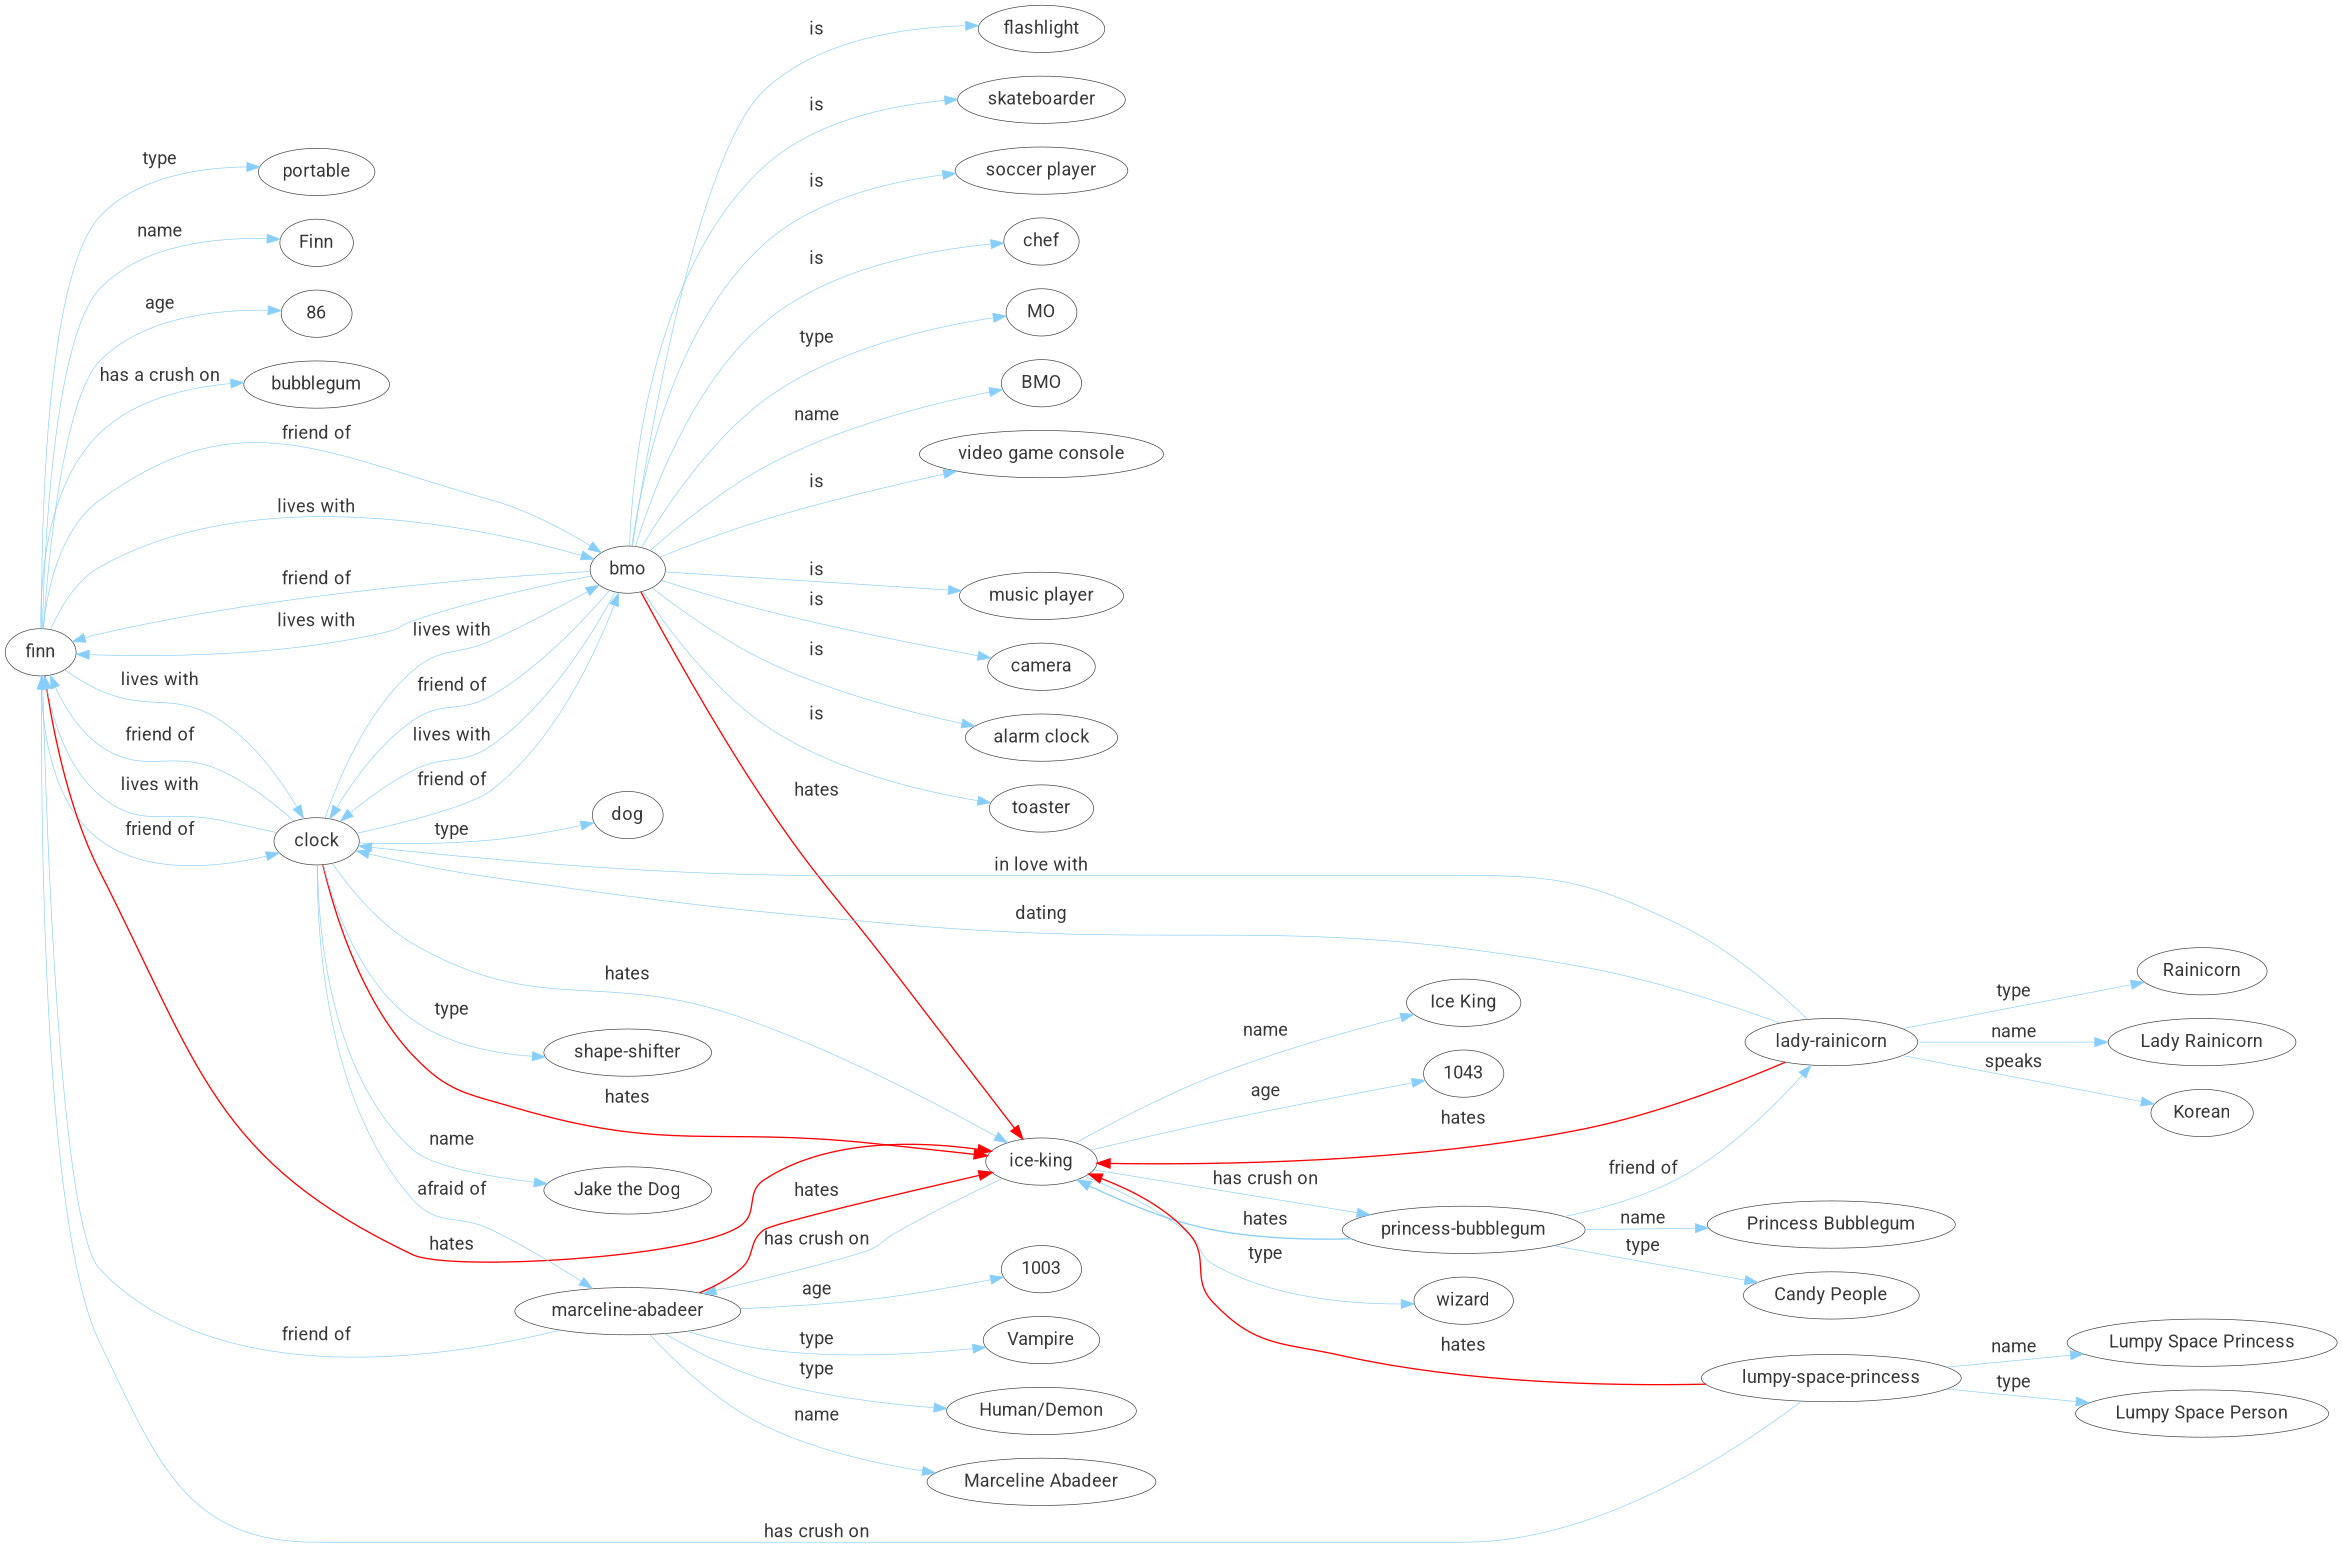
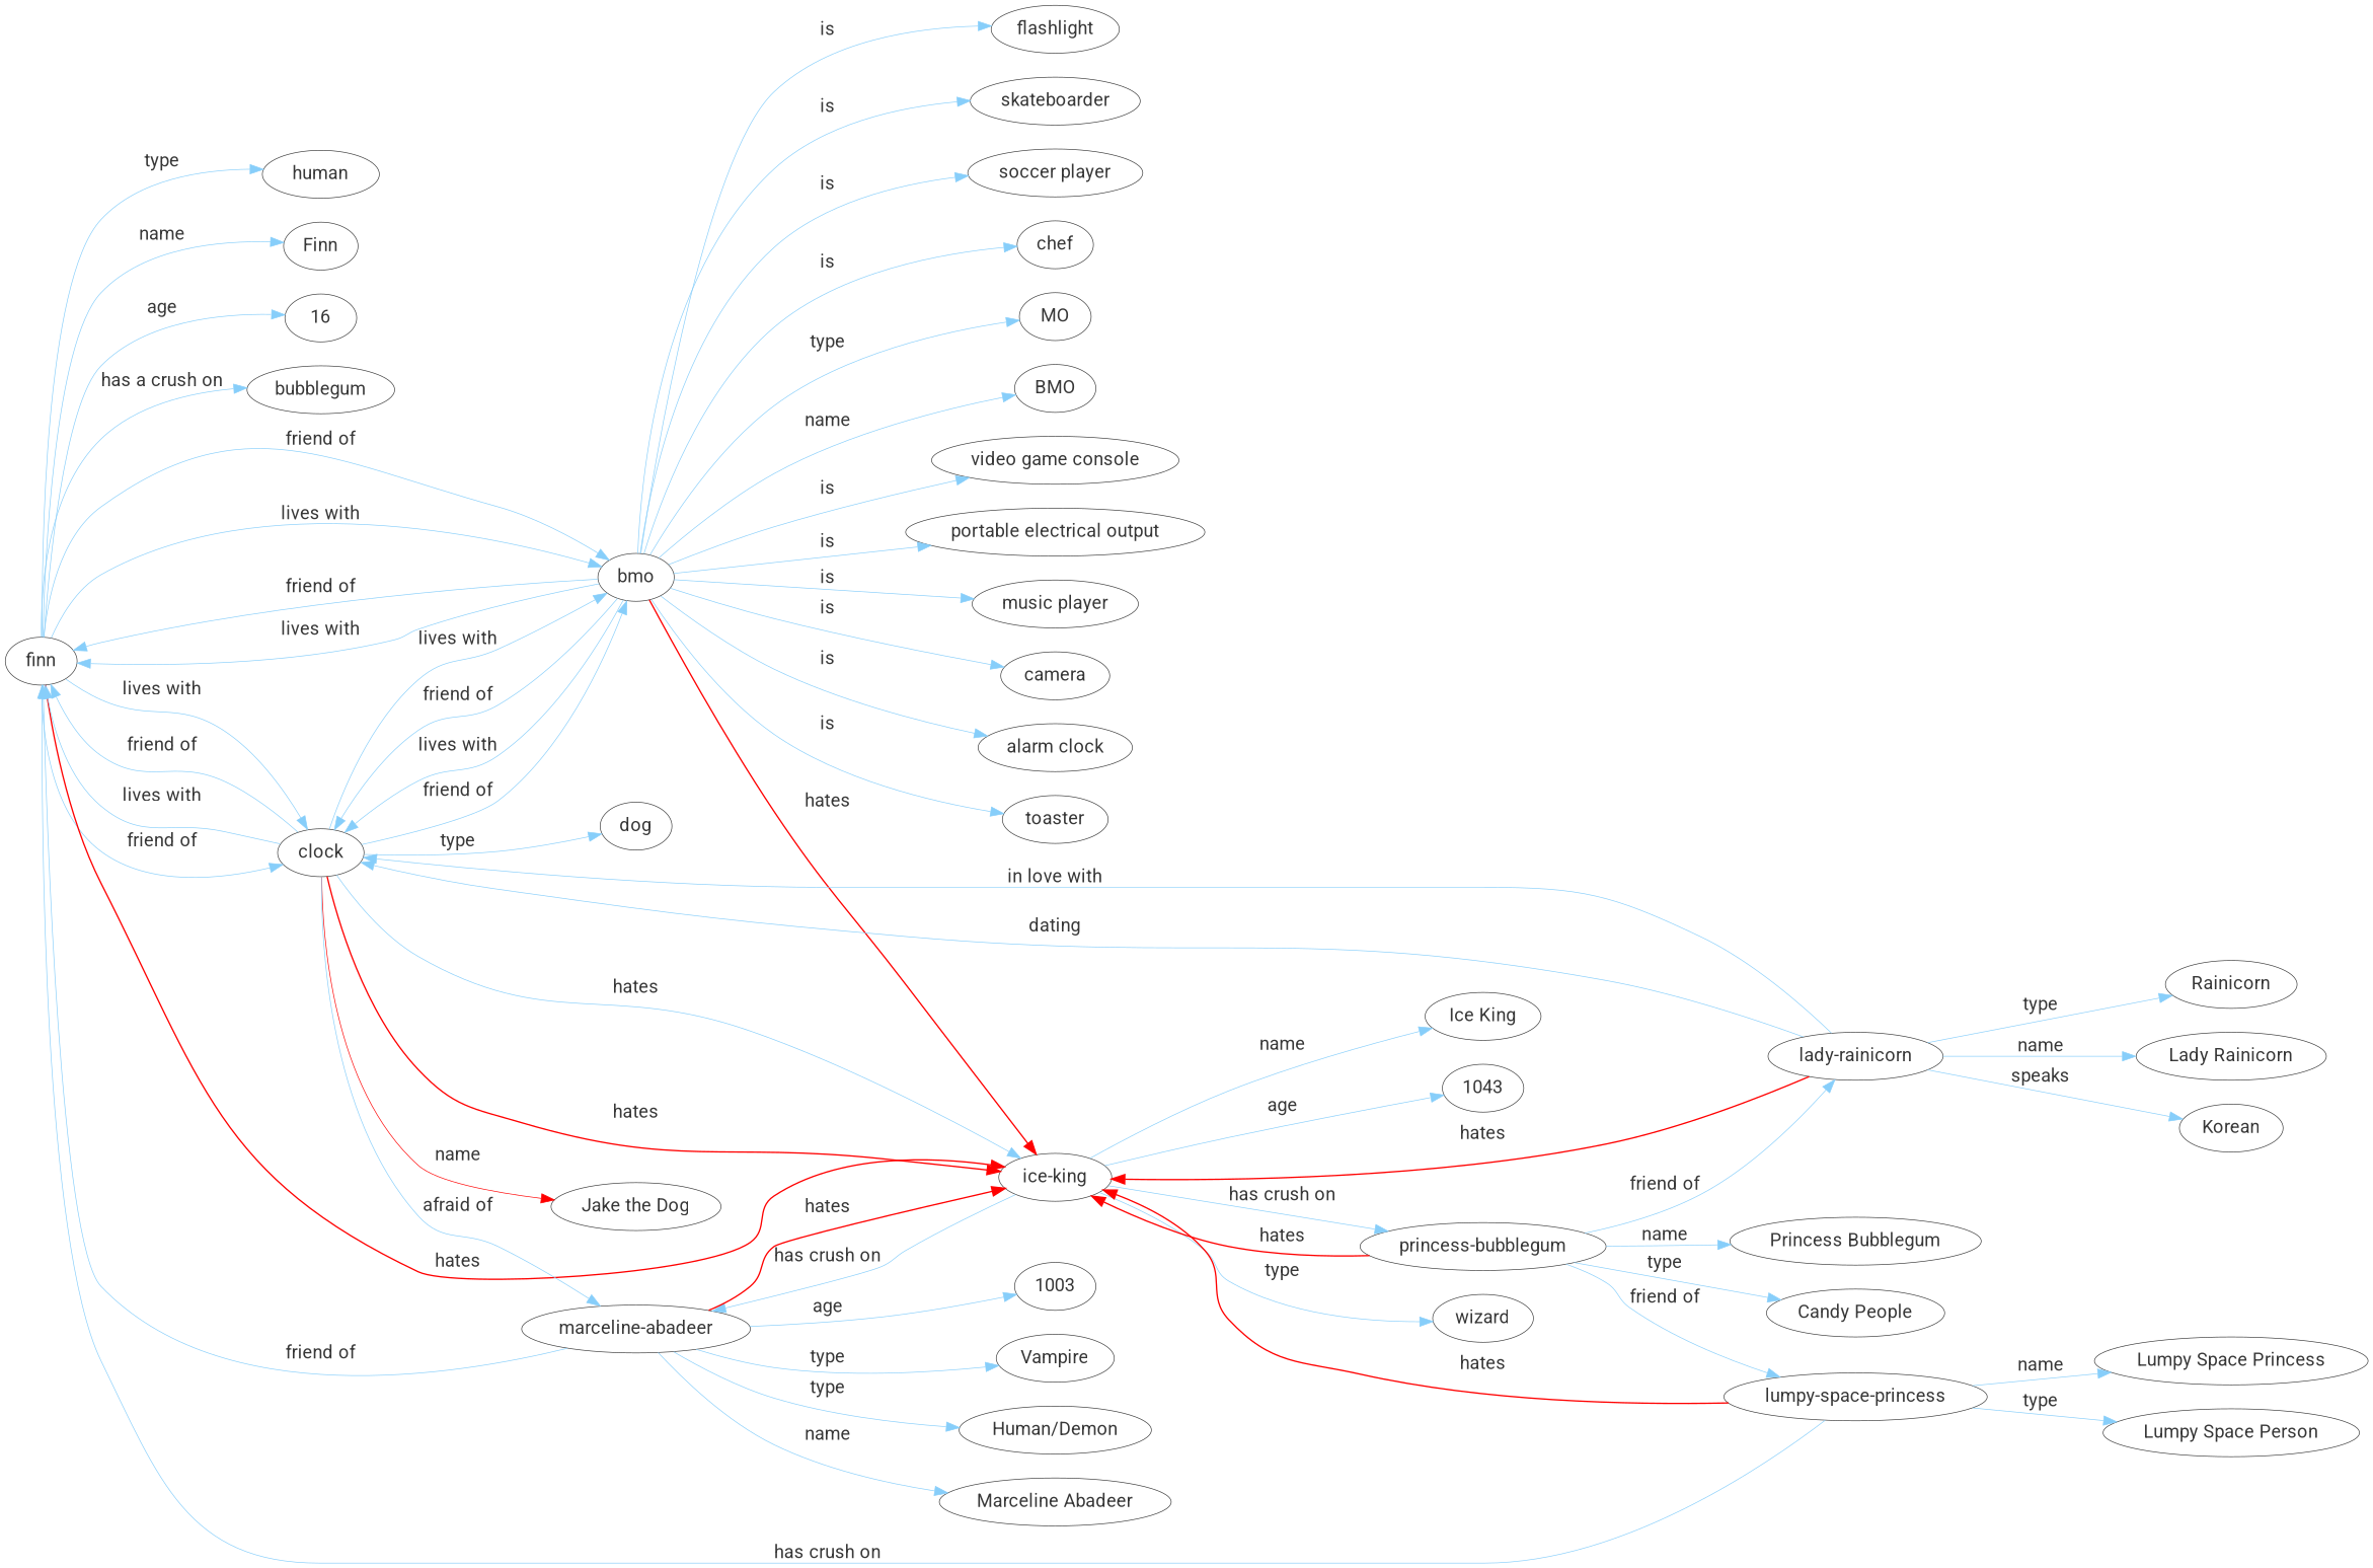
  digraph {
    fontname=Roboto
    rankdir=LR
    node [color=grey22 fontcolor=grey22 fontname=Roboto fontsize=14 penwidth=0.5]
    edge [color=lightskyblue fontcolor=grey22 fontname=Roboto fontsize=14 penwidth=0.5]
    finn
-   human [label=portable]
+   human
    Finn
-   16 [label=86]
+   16
    bubblegum
    n6 [label=clock]
    bmo
    "ice-king"
    dog
-   "shape-shifter"
    "Jake the Dog"
    "marceline-abadeer"
    MO
    BMO
    "video game console"
+   "portable electrical output"
    "music player"
    camera
    "alarm clock"
    toaster
    flashlight
    skateboarder
    "soccer player"
    chef
    "princess-bubblegum"
    wizard
    "Ice King"
    1043
    Vampire
    "Human/Demon"
    "Marceline Abadeer"
    1003
    "Candy People"
    "Princess Bubblegum"
    "lady-rainicorn"
    "lumpy-space-princess"
    Rainicorn
    "Lady Rainicorn"
    Korean
    "Lumpy Space Person"
    "Lumpy Space Princess"
    finn -> human [label=type]
    finn -> Finn [label=name]
    finn -> 16 [label=age]
    finn -> bubblegum [label="has a crush on"]
    finn -> n6 [label="friend of"]
    finn -> n6 [label="lives with"]
    finn -> bmo [label="friend of"]
    finn -> bmo [label="lives with"]
    finn -> "ice-king" [color=red label=hates penwidth=1]
    n6 -> finn [label="friend of"]
    n6 -> finn [label="lives with"]
    n6 -> bmo [label="friend of"]
    n6 -> bmo [label="lives with"]
    n6 -> "ice-king" [label=hates]
    n6 -> "ice-king" [color=red label=hates penwidth=1]
    n6 -> dog [label=type]
-   n6 -> "shape-shifter" [label=type]
-   n6 -> "Jake the Dog" [label=name]
+   n6 -> "Jake the Dog" [color=red label=name]
    n6 -> "marceline-abadeer" [label="afraid of"]
    bmo -> finn [label="friend of"]
    bmo -> finn [label="lives with"]
    bmo -> n6 [label="friend of"]
    bmo -> n6 [label="lives with"]
    bmo -> "ice-king" [color=red label=hates penwidth=1]
    bmo -> MO [label=type]
    bmo -> BMO [label=name]
    bmo -> "video game console" [label=is]
+   bmo -> "portable electrical output" [label=is]
    bmo -> "music player" [label=is]
    bmo -> camera [label=is]
    bmo -> "alarm clock" [label=is]
    bmo -> toaster [label=is]
    bmo -> flashlight [label=is]
    bmo -> skateboarder [label=is]
    bmo -> "soccer player" [label=is]
    bmo -> chef [label=is]
    "ice-king" -> "marceline-abadeer" [label="has crush on"]
    "ice-king" -> "princess-bubblegum" [label="has crush on"]
    "ice-king" -> wizard [label=type]
    "ice-king" -> "Ice King" [label=name]
    "ice-king" -> 1043 [label=age]
    "marceline-abadeer" -> finn [label="friend of"]
    "marceline-abadeer" -> "ice-king" [color=red label=hates penwidth=1]
    "marceline-abadeer" -> Vampire [label=type]
    "marceline-abadeer" -> "Human/Demon" [label=type]
    "marceline-abadeer" -> "Marceline Abadeer" [label=name]
    "marceline-abadeer" -> 1003 [label=age]
-   "princess-bubblegum" -> "ice-king" [label=hates penwidth=1]
+   "princess-bubblegum" -> "ice-king" [color=red label=hates penwidth=1]
    "princess-bubblegum" -> "Candy People" [label=type]
    "princess-bubblegum" -> "Princess Bubblegum" [label=name]
    "princess-bubblegum" -> "lady-rainicorn" [label="friend of"]
+   "princess-bubblegum" -> "lumpy-space-princess" [label="friend of"]
    "lady-rainicorn" -> n6 [label="in love with"]
    "lady-rainicorn" -> n6 [label=dating]
    "lady-rainicorn" -> "ice-king" [color=red label=hates penwidth=1]
    "lady-rainicorn" -> Rainicorn [label=type]
    "lady-rainicorn" -> "Lady Rainicorn" [label=name]
    "lady-rainicorn" -> Korean [label=speaks]
    "lumpy-space-princess" -> finn [label="has crush on"]
    "lumpy-space-princess" -> "ice-king" [color=red label=hates penwidth=1]
    "lumpy-space-princess" -> "Lumpy Space Person" [label=type]
    "lumpy-space-princess" -> "Lumpy Space Princess" [label=name]
  }
